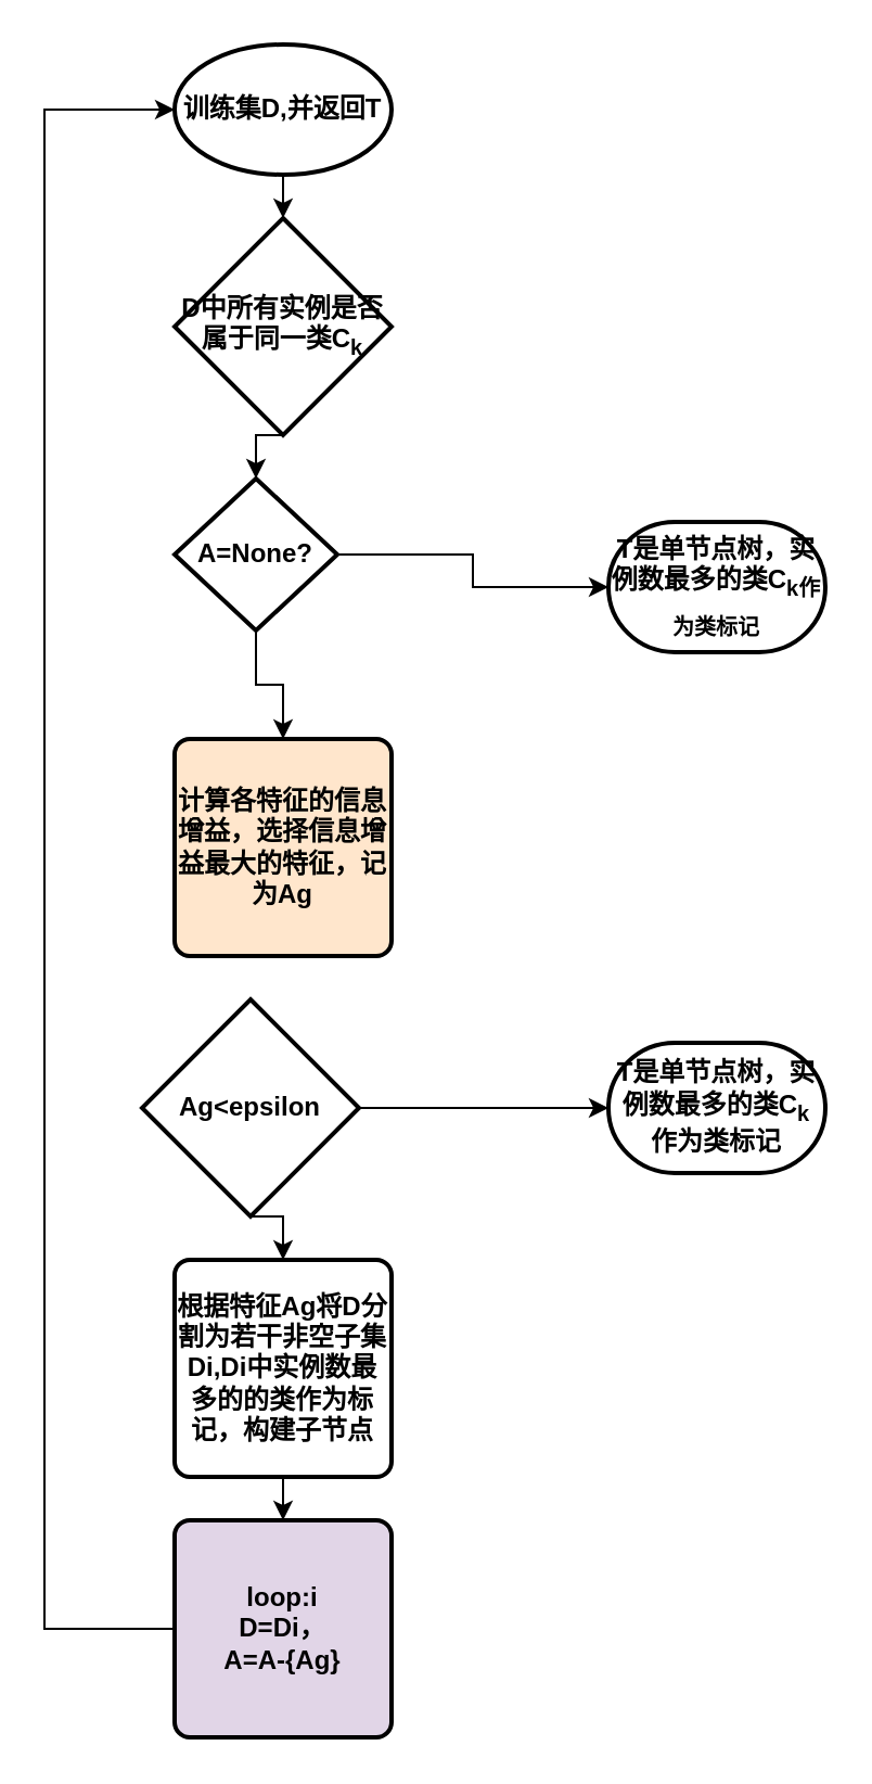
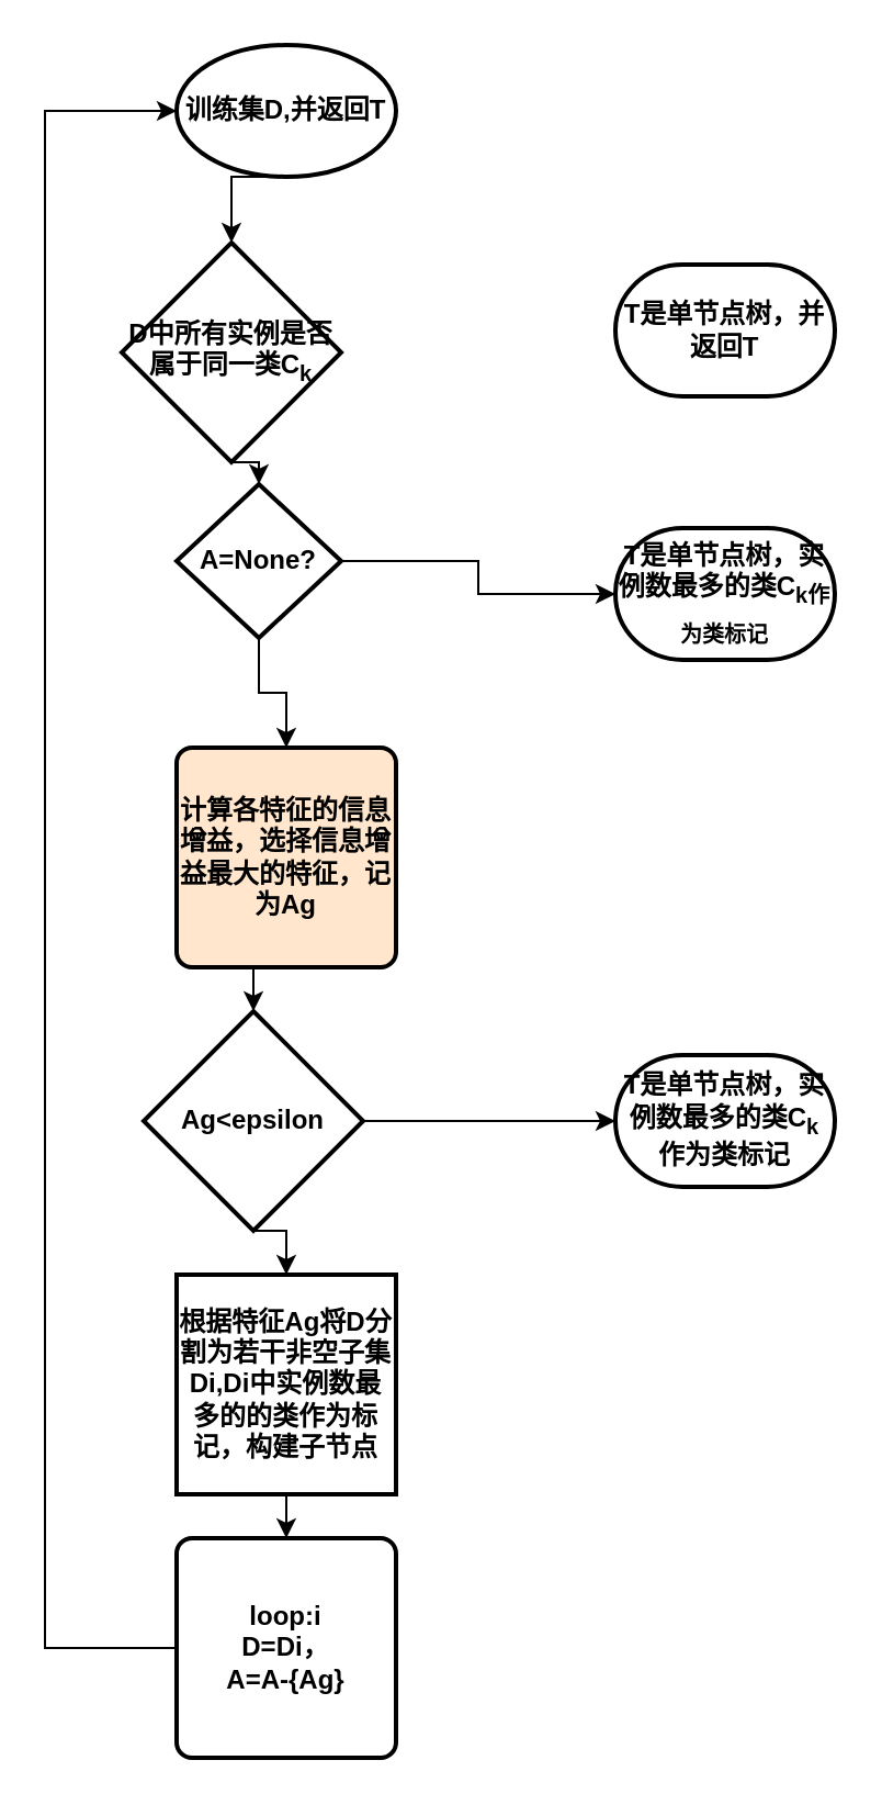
  <mxCell id="0" />
  <mxCell id="1" parent="0" />
  <mxCell id="2" style="edgeStyle=orthogonalEdgeStyle;rounded=0;orthogonalLoop=1;jettySize=auto;html=1;exitX=0.5;exitY=1;exitDx=0;exitDy=0;exitPerimeter=0;entryX=0.5;entryY=0;entryDx=0;entryDy=0;entryPerimeter=0;" edge="1" parent="1" source="3" target="5"><mxGeometry relative="1" as="geometry" /></mxCell>
  <mxCell id="3" value="&lt;b&gt;训练集D,并返回T&lt;/b&gt;" style="strokeWidth=2;html=1;shape=mxgraph.flowchart.start_1;whiteSpace=wrap;" vertex="1" parent="1"><mxGeometry x="80" y="20" width="100" height="60" as="geometry" /></mxCell>
  <mxCell id="4" style="edgeStyle=orthogonalEdgeStyle;rounded=0;orthogonalLoop=1;jettySize=auto;html=1;exitX=0.5;exitY=1;exitDx=0;exitDy=0;exitPerimeter=0;entryX=0.5;entryY=0;entryDx=0;entryDy=0;entryPerimeter=0;" edge="1" parent="1" source="5" target="9"><mxGeometry relative="1" as="geometry" /></mxCell>
- <mxCell id="5" value="&lt;b&gt;D中所有实例是否属于同一类C&lt;sub&gt;k&lt;/sub&gt;&lt;/b&gt;" style="strokeWidth=2;html=1;shape=mxgraph.flowchart.decision;whiteSpace=wrap;" vertex="1" parent="1"><mxGeometry x="80" y="100" width="100" height="100" as="geometry" /></mxCell>
+ <mxCell id="5" value="&lt;b&gt;D中所有实例是否属于同一类C&lt;sub&gt;k&lt;/sub&gt;&lt;/b&gt;" style="strokeWidth=2;html=1;shape=mxgraph.flowchart.decision;whiteSpace=wrap;" vertex="1" parent="1"><mxGeometry x="55" y="110" width="100" height="100" as="geometry" /></mxCell>
+ <mxCell id="6" value="&lt;b&gt;T是单节点树，并返回T&lt;/b&gt;" style="strokeWidth=2;html=1;shape=mxgraph.flowchart.terminator;whiteSpace=wrap;" vertex="1" parent="1"><mxGeometry x="280" y="120" width="100" height="60" as="geometry" /></mxCell>
  <mxCell id="7" style="edgeStyle=orthogonalEdgeStyle;rounded=0;orthogonalLoop=1;jettySize=auto;html=1;exitX=0.5;exitY=1;exitDx=0;exitDy=0;exitPerimeter=0;entryX=0.5;entryY=0;entryDx=0;entryDy=0;" edge="1" parent="1" source="9" target="12"><mxGeometry relative="1" as="geometry" /></mxCell>
  <mxCell id="8" style="edgeStyle=orthogonalEdgeStyle;rounded=0;orthogonalLoop=1;jettySize=auto;html=1;exitX=1;exitY=0.5;exitDx=0;exitDy=0;exitPerimeter=0;entryX=0;entryY=0.5;entryDx=0;entryDy=0;entryPerimeter=0;" edge="1" parent="1" source="9" target="10"><mxGeometry relative="1" as="geometry" /></mxCell>
  <mxCell id="9" value="&lt;b&gt;A=None?&lt;/b&gt;" style="strokeWidth=2;html=1;shape=mxgraph.flowchart.decision;whiteSpace=wrap;" vertex="1" parent="1"><mxGeometry x="80" y="220" width="75" height="70" as="geometry" /></mxCell>
  <mxCell id="10" value="&lt;b&gt;T是单节点树，实例数最多的类C&lt;sub&gt;k作为类标记&lt;/sub&gt;&lt;/b&gt;" style="strokeWidth=2;html=1;shape=mxgraph.flowchart.terminator;whiteSpace=wrap;" vertex="1" parent="1"><mxGeometry x="280" y="240" width="100" height="60" as="geometry" /></mxCell>
+ <mxCell id="11" style="edgeStyle=orthogonalEdgeStyle;rounded=0;orthogonalLoop=1;jettySize=auto;html=1;exitX=0.5;exitY=1;exitDx=0;exitDy=0;entryX=0.5;entryY=0;entryDx=0;entryDy=0;entryPerimeter=0;" edge="1" parent="1" source="12" target="15"><mxGeometry relative="1" as="geometry" /></mxCell>
  <mxCell id="12" value="&lt;b&gt;计算各特征的信息增益，选择信息增益最大的特征，记为Ag&lt;/b&gt;" style="rounded=1;whiteSpace=wrap;html=1;absoluteArcSize=1;arcSize=14;strokeWidth=2;fillColor=#ffe6cc;" vertex="1" parent="1"><mxGeometry x="80" y="340" width="100" height="100" as="geometry" /></mxCell>
  <mxCell id="13" style="edgeStyle=orthogonalEdgeStyle;rounded=0;orthogonalLoop=1;jettySize=auto;html=1;exitX=0.5;exitY=1;exitDx=0;exitDy=0;exitPerimeter=0;entryX=0.5;entryY=0;entryDx=0;entryDy=0;" edge="1" parent="1" source="15" target="18"><mxGeometry relative="1" as="geometry" /></mxCell>
  <mxCell id="14" style="edgeStyle=orthogonalEdgeStyle;rounded=0;orthogonalLoop=1;jettySize=auto;html=1;exitX=1;exitY=0.5;exitDx=0;exitDy=0;exitPerimeter=0;entryX=0;entryY=0.5;entryDx=0;entryDy=0;entryPerimeter=0;" edge="1" parent="1" source="15" target="16"><mxGeometry relative="1" as="geometry" /></mxCell>
  <mxCell id="15" value="&lt;b&gt;Ag&amp;lt;epsilon&lt;/b&gt;" style="strokeWidth=2;html=1;shape=mxgraph.flowchart.decision;whiteSpace=wrap;" vertex="1" parent="1"><mxGeometry x="65" y="460" width="100" height="100" as="geometry" /></mxCell>
  <mxCell id="16" value="&lt;b&gt;T是单节点树，实例数最多的类C&lt;sub&gt;k&lt;/sub&gt;作为类标记&lt;/b&gt;" style="strokeWidth=2;html=1;shape=mxgraph.flowchart.terminator;whiteSpace=wrap;" vertex="1" parent="1"><mxGeometry x="280" y="480" width="100" height="60" as="geometry" /></mxCell>
  <mxCell id="17" style="edgeStyle=orthogonalEdgeStyle;rounded=0;orthogonalLoop=1;jettySize=auto;html=1;exitX=0.5;exitY=1;exitDx=0;exitDy=0;" edge="1" parent="1" source="18" target="20"><mxGeometry relative="1" as="geometry" /></mxCell>
- <mxCell id="18" value="&lt;b&gt;根据特征Ag将D分割为若干非空子集Di,Di中实例数最多的的类作为标记，构建子节点&lt;/b&gt;" style="rounded=1;whiteSpace=wrap;html=1;absoluteArcSize=1;arcSize=14;strokeWidth=2;" vertex="1" parent="1"><mxGeometry x="80" y="580" width="100" height="100" as="geometry" /></mxCell>
+ <mxCell id="18" value="&lt;b&gt;根据特征Ag将D分割为若干非空子集Di,Di中实例数最多的的类作为标记，构建子节点&lt;/b&gt;" style="whiteSpace=wrap;html=1;absoluteArcSize=1;arcSize=14;strokeWidth=2;rounded=0;" vertex="1" parent="1"><mxGeometry x="80" y="580" width="100" height="100" as="geometry" /></mxCell>
  <mxCell id="19" style="edgeStyle=orthogonalEdgeStyle;rounded=0;orthogonalLoop=1;jettySize=auto;html=1;entryX=0;entryY=0.5;entryDx=0;entryDy=0;entryPerimeter=0;" edge="1" parent="1" source="20" target="3"><mxGeometry relative="1" as="geometry"><Array as="points"><mxPoint x="20" y="750" /><mxPoint x="20" y="50" /></Array></mxGeometry></mxCell>
- <mxCell id="20" value="&lt;b&gt;loop:i&lt;br&gt;D=Di，&lt;br&gt;A=A-{Ag}&lt;/b&gt;" style="rounded=1;whiteSpace=wrap;html=1;absoluteArcSize=1;arcSize=14;strokeWidth=2;fillColor=#e1d5e7;" vertex="1" parent="1"><mxGeometry x="80" y="700" width="100" height="100" as="geometry" /></mxCell>
+ <mxCell id="20" value="&lt;b&gt;loop:i&lt;br&gt;D=Di，&lt;br&gt;A=A-{Ag}&lt;/b&gt;" style="rounded=1;whiteSpace=wrap;html=1;absoluteArcSize=1;arcSize=14;strokeWidth=2;" vertex="1" parent="1"><mxGeometry x="80" y="700" width="100" height="100" as="geometry" /></mxCell>
